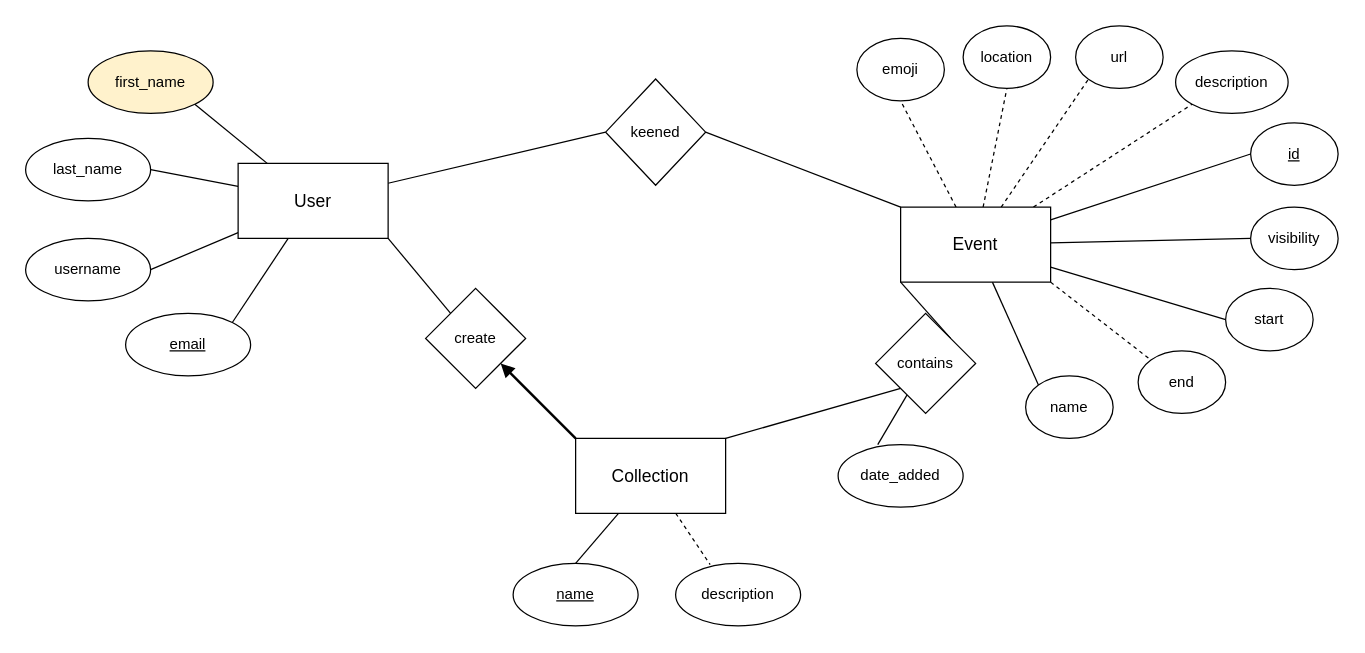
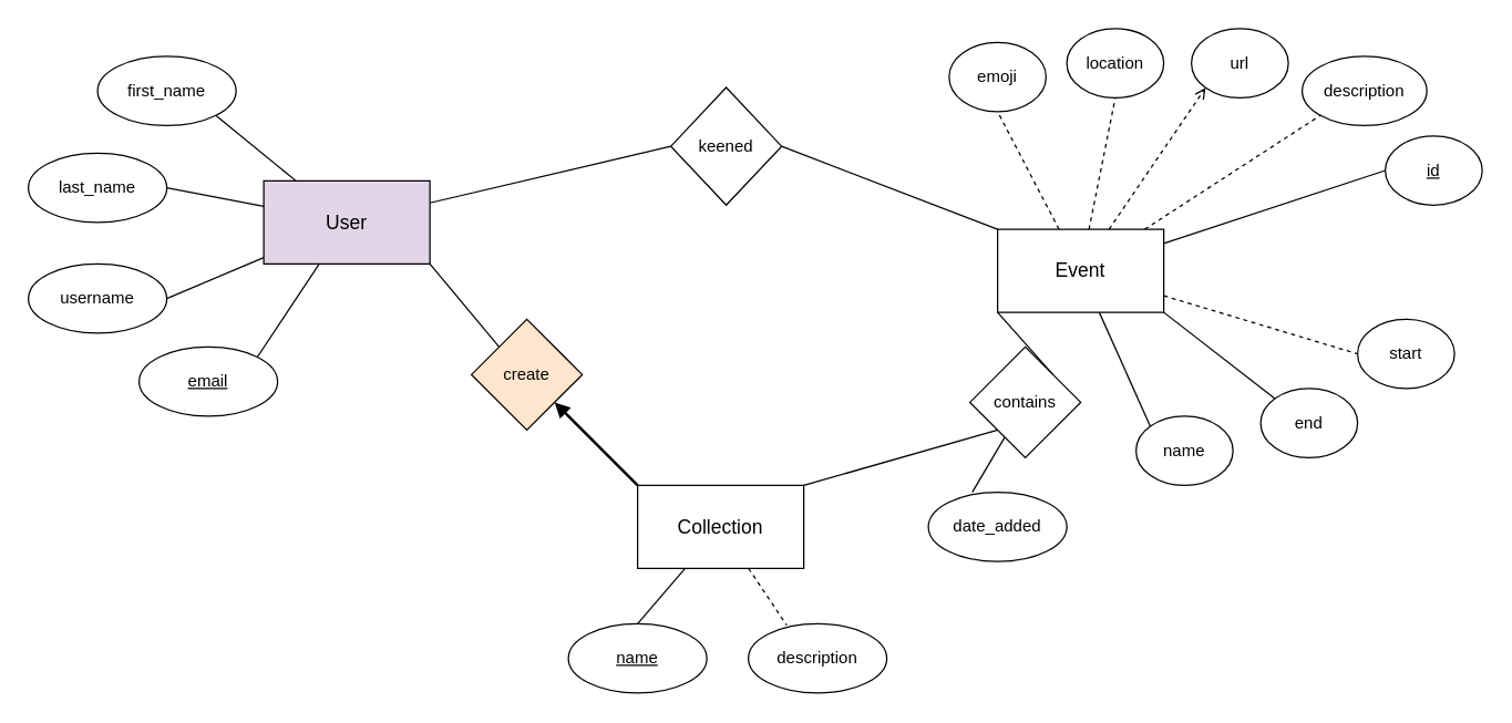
  <mxCell id="0" />
  <mxCell id="1" parent="0" />
  <mxCell id="2" style="rounded=0;orthogonalLoop=1;jettySize=auto;html=1;entryX=1;entryY=1;entryDx=0;entryDy=0;endArrow=none;endFill=0;" parent="1" source="7" target="8" edge="1"><mxGeometry relative="1" as="geometry" /></mxCell>
  <mxCell id="3" style="rounded=0;orthogonalLoop=1;jettySize=auto;html=1;entryX=1;entryY=0.5;entryDx=0;entryDy=0;endArrow=none;endFill=0;" parent="1" source="7" target="9" edge="1"><mxGeometry relative="1" as="geometry" /></mxCell>
  <mxCell id="4" style="rounded=0;orthogonalLoop=1;jettySize=auto;html=1;entryX=1;entryY=0.5;entryDx=0;entryDy=0;endArrow=none;endFill=0;" parent="1" source="7" target="10" edge="1"><mxGeometry relative="1" as="geometry" /></mxCell>
  <mxCell id="5" style="rounded=0;orthogonalLoop=1;jettySize=auto;html=1;entryX=1;entryY=0;entryDx=0;entryDy=0;endArrow=none;endFill=0;" parent="1" source="7" target="11" edge="1"><mxGeometry relative="1" as="geometry" /></mxCell>
  <mxCell id="6" style="rounded=0;orthogonalLoop=1;jettySize=auto;html=1;entryX=0;entryY=0.5;entryDx=0;entryDy=0;endArrow=none;endFill=0;" parent="1" source="7" target="37" edge="1"><mxGeometry relative="1" as="geometry" /></mxCell>
- <mxCell id="7" value="User" style="rounded=0;whiteSpace=wrap;html=1;fontSize=14;" parent="1" vertex="1"><mxGeometry x="190" y="130" width="120" height="60" as="geometry" /></mxCell>
- <mxCell id="8" value="first_name" style="ellipse;whiteSpace=wrap;html=1;fillColor=#fff2cc;" parent="1" vertex="1"><mxGeometry x="70" y="40" width="100" height="50" as="geometry" /></mxCell>
+ <mxCell id="7" value="User" style="rounded=0;whiteSpace=wrap;html=1;fontSize=14;fillColor=#e1d5e7;" parent="1" vertex="1"><mxGeometry x="190" y="130" width="120" height="60" as="geometry" /></mxCell>
+ <mxCell id="8" value="first_name" style="ellipse;whiteSpace=wrap;html=1;" parent="1" vertex="1"><mxGeometry x="70" y="40" width="100" height="50" as="geometry" /></mxCell>
  <mxCell id="9" value="last_name" style="ellipse;whiteSpace=wrap;html=1;" parent="1" vertex="1"><mxGeometry x="20" y="110" width="100" height="50" as="geometry" /></mxCell>
  <mxCell id="10" value="username" style="ellipse;whiteSpace=wrap;html=1;" parent="1" vertex="1"><mxGeometry x="20" y="190" width="100" height="50" as="geometry" /></mxCell>
  <mxCell id="11" value="email" style="ellipse;whiteSpace=wrap;html=1;fontStyle=4" parent="1" vertex="1"><mxGeometry x="100" y="250" width="100" height="50" as="geometry" /></mxCell>
  <mxCell id="12" style="rounded=0;orthogonalLoop=1;jettySize=auto;html=1;entryX=0;entryY=1;entryDx=0;entryDy=0;endArrow=none;endFill=0;exitX=1;exitY=0;exitDx=0;exitDy=0;" parent="1" source="14" target="42" edge="1"><mxGeometry relative="1" as="geometry" /></mxCell>
  <mxCell id="13" style="rounded=0;orthogonalLoop=1;jettySize=auto;html=1;entryX=1;entryY=1;entryDx=0;entryDy=0;exitX=0;exitY=0;exitDx=0;exitDy=0;strokeWidth=2;endArrow=block;endFill=1;" parent="1" source="14" target="39" edge="1"><mxGeometry relative="1" as="geometry"><mxPoint x="420" y="420" as="sourcePoint" /></mxGeometry></mxCell>
  <mxCell id="14" value="Collection" style="rounded=0;whiteSpace=wrap;html=1;fontSize=14;" parent="1" vertex="1"><mxGeometry x="460" y="350" width="120" height="60" as="geometry" /></mxCell>
  <mxCell id="15" value="&lt;u&gt;name&lt;/u&gt;" style="ellipse;whiteSpace=wrap;html=1;" parent="1" vertex="1"><mxGeometry x="410" y="450" width="100" height="50" as="geometry" /></mxCell>
  <mxCell id="16" value="description" style="ellipse;whiteSpace=wrap;html=1;" parent="1" vertex="1"><mxGeometry x="540" y="450" width="100" height="50" as="geometry" /></mxCell>
  <mxCell id="17" style="rounded=0;orthogonalLoop=1;jettySize=auto;html=1;entryX=0.5;entryY=1;entryDx=0;entryDy=0;endArrow=none;endFill=0;dashed=1;" parent="1" source="26" target="27" edge="1"><mxGeometry relative="1" as="geometry" /></mxCell>
  <mxCell id="18" style="rounded=0;orthogonalLoop=1;jettySize=auto;html=1;entryX=0.5;entryY=1;entryDx=0;entryDy=0;endArrow=none;endFill=0;dashed=1;" parent="1" source="26" target="28" edge="1"><mxGeometry relative="1" as="geometry" /></mxCell>
  <mxCell id="19" style="rounded=0;orthogonalLoop=1;jettySize=auto;html=1;entryX=0;entryY=0.5;entryDx=0;entryDy=0;endArrow=none;endFill=0;" parent="1" source="26" target="34" edge="1"><mxGeometry relative="1" as="geometry" /></mxCell>
- <mxCell id="20" style="rounded=0;orthogonalLoop=1;jettySize=auto;html=1;entryX=0;entryY=1;entryDx=0;entryDy=0;endArrow=none;endFill=0;dashed=1;" parent="1" source="26" target="29" edge="1"><mxGeometry relative="1" as="geometry" /></mxCell>
- <mxCell id="21" style="rounded=0;orthogonalLoop=1;jettySize=auto;html=1;entryX=0;entryY=0.5;entryDx=0;entryDy=0;endArrow=none;endFill=0;" parent="1" source="26" target="30" edge="1"><mxGeometry relative="1" as="geometry" /></mxCell>
+ <mxCell id="20" style="rounded=0;orthogonalLoop=1;jettySize=auto;html=1;entryX=0;entryY=1;entryDx=0;entryDy=0;endArrow=open;endFill=0;dashed=1;" parent="1" source="26" target="29" edge="1"><mxGeometry relative="1" as="geometry" /></mxCell>
  <mxCell id="22" style="rounded=0;orthogonalLoop=1;jettySize=auto;html=1;entryX=0;entryY=1;entryDx=0;entryDy=0;endArrow=none;endFill=0;dashed=1;" parent="1" source="26" target="35" edge="1"><mxGeometry relative="1" as="geometry" /></mxCell>
- <mxCell id="23" style="rounded=0;orthogonalLoop=1;jettySize=auto;html=1;entryX=0;entryY=0.5;entryDx=0;entryDy=0;endArrow=none;endFill=0;" parent="1" source="26" target="31" edge="1"><mxGeometry relative="1" as="geometry" /></mxCell>
- <mxCell id="24" style="rounded=0;orthogonalLoop=1;jettySize=auto;html=1;entryX=0;entryY=0;entryDx=0;entryDy=0;endArrow=none;endFill=0;exitX=1;exitY=1;exitDx=0;exitDy=0;dashed=1;" parent="1" source="26" target="32" edge="1"><mxGeometry relative="1" as="geometry" /></mxCell>
+ <mxCell id="23" style="rounded=0;orthogonalLoop=1;jettySize=auto;html=1;entryX=0;entryY=0.5;entryDx=0;entryDy=0;endArrow=none;endFill=0;dashed=1;" parent="1" source="26" target="31" edge="1"><mxGeometry relative="1" as="geometry" /></mxCell>
+ <mxCell id="24" style="rounded=0;orthogonalLoop=1;jettySize=auto;html=1;entryX=0;entryY=0;entryDx=0;entryDy=0;endArrow=none;endFill=0;exitX=1;exitY=1;exitDx=0;exitDy=0;" parent="1" source="26" target="32" edge="1"><mxGeometry relative="1" as="geometry" /></mxCell>
  <mxCell id="25" style="rounded=0;orthogonalLoop=1;jettySize=auto;html=1;entryX=0;entryY=0;entryDx=0;entryDy=0;endArrow=none;endFill=0;" parent="1" source="26" target="33" edge="1"><mxGeometry relative="1" as="geometry" /></mxCell>
  <mxCell id="26" value="Event" style="rounded=0;whiteSpace=wrap;html=1;fontSize=14;" parent="1" vertex="1"><mxGeometry x="720" y="165" width="120" height="60" as="geometry" /></mxCell>
  <mxCell id="27" value="emoji" style="ellipse;whiteSpace=wrap;html=1;" parent="1" vertex="1"><mxGeometry x="685" y="30" width="70" height="50" as="geometry" /></mxCell>
  <mxCell id="28" value="location" style="ellipse;whiteSpace=wrap;html=1;" parent="1" vertex="1"><mxGeometry x="770" y="20" width="70" height="50" as="geometry" /></mxCell>
  <mxCell id="29" value="url" style="ellipse;whiteSpace=wrap;html=1;" parent="1" vertex="1"><mxGeometry x="860" y="20" width="70" height="50" as="geometry" /></mxCell>
- <mxCell id="30" value="visibility" style="ellipse;whiteSpace=wrap;html=1;" parent="1" vertex="1"><mxGeometry x="1000" y="165" width="70" height="50" as="geometry" /></mxCell>
  <mxCell id="31" value="start" style="ellipse;whiteSpace=wrap;html=1;" parent="1" vertex="1"><mxGeometry x="980" y="230" width="70" height="50" as="geometry" /></mxCell>
  <mxCell id="32" value="end" style="ellipse;whiteSpace=wrap;html=1;" parent="1" vertex="1"><mxGeometry x="910" y="280" width="70" height="50" as="geometry" /></mxCell>
  <mxCell id="33" value="name" style="ellipse;whiteSpace=wrap;html=1;" parent="1" vertex="1"><mxGeometry x="820" y="300" width="70" height="50" as="geometry" /></mxCell>
  <mxCell id="34" value="id" style="ellipse;whiteSpace=wrap;html=1;fontStyle=4" parent="1" vertex="1"><mxGeometry x="1000" y="97.5" width="70" height="50" as="geometry" /></mxCell>
  <mxCell id="35" value="description" style="ellipse;whiteSpace=wrap;html=1;" parent="1" vertex="1"><mxGeometry x="940" y="40" width="90" height="50" as="geometry" /></mxCell>
  <mxCell id="36" style="rounded=0;orthogonalLoop=1;jettySize=auto;html=1;entryX=0;entryY=0;entryDx=0;entryDy=0;endArrow=none;endFill=0;exitX=1;exitY=0.5;exitDx=0;exitDy=0;" parent="1" source="37" target="26" edge="1"><mxGeometry relative="1" as="geometry" /></mxCell>
  <mxCell id="37" value="keened" style="rhombus;whiteSpace=wrap;html=1;" parent="1" vertex="1"><mxGeometry x="484" y="62.5" width="80" height="85" as="geometry" /></mxCell>
  <mxCell id="38" style="rounded=0;orthogonalLoop=1;jettySize=auto;html=1;entryX=1;entryY=1;entryDx=0;entryDy=0;endArrow=none;endFill=0;exitX=0;exitY=0;exitDx=0;exitDy=0;" parent="1" source="39" target="7" edge="1"><mxGeometry relative="1" as="geometry" /></mxCell>
- <mxCell id="39" value="create" style="rhombus;whiteSpace=wrap;html=1;" parent="1" vertex="1"><mxGeometry x="340" y="230" width="80" height="80" as="geometry" /></mxCell>
+ <mxCell id="39" value="create" style="rhombus;whiteSpace=wrap;html=1;fillColor=#ffe6cc;" parent="1" vertex="1"><mxGeometry x="340" y="230" width="80" height="80" as="geometry" /></mxCell>
  <mxCell id="40" style="rounded=0;orthogonalLoop=1;jettySize=auto;html=1;entryX=0.317;entryY=0;entryDx=0;entryDy=0;endArrow=none;endFill=0;entryPerimeter=0;" parent="1" source="42" target="43" edge="1"><mxGeometry relative="1" as="geometry" /></mxCell>
  <mxCell id="41" style="rounded=0;orthogonalLoop=1;jettySize=auto;html=1;entryX=0;entryY=1;entryDx=0;entryDy=0;endArrow=none;endFill=0;startArrow=none;startFill=0;strokeWidth=1;exitX=1;exitY=0;exitDx=0;exitDy=0;" parent="1" source="42" target="26" edge="1"><mxGeometry relative="1" as="geometry"><mxPoint x="680.741" y="270.741" as="sourcePoint" /></mxGeometry></mxCell>
  <mxCell id="42" value="contains" style="rhombus;whiteSpace=wrap;html=1;" parent="1" vertex="1"><mxGeometry x="700" y="250" width="80" height="80" as="geometry" /></mxCell>
  <mxCell id="43" value="date_added" style="ellipse;whiteSpace=wrap;html=1;" parent="1" vertex="1"><mxGeometry x="670" y="355" width="100" height="50" as="geometry" /></mxCell>
  <mxCell id="44" style="rounded=0;orthogonalLoop=1;jettySize=auto;html=1;entryX=0.5;entryY=0;entryDx=0;entryDy=0;endArrow=none;endFill=0;" parent="1" source="14" target="15" edge="1"><mxGeometry relative="1" as="geometry" /></mxCell>
  <mxCell id="45" style="rounded=0;orthogonalLoop=1;jettySize=auto;html=1;entryX=0.276;entryY=0.019;entryDx=0;entryDy=0;entryPerimeter=0;endArrow=none;endFill=0;dashed=1;" parent="1" source="14" target="16" edge="1"><mxGeometry relative="1" as="geometry" /></mxCell>
